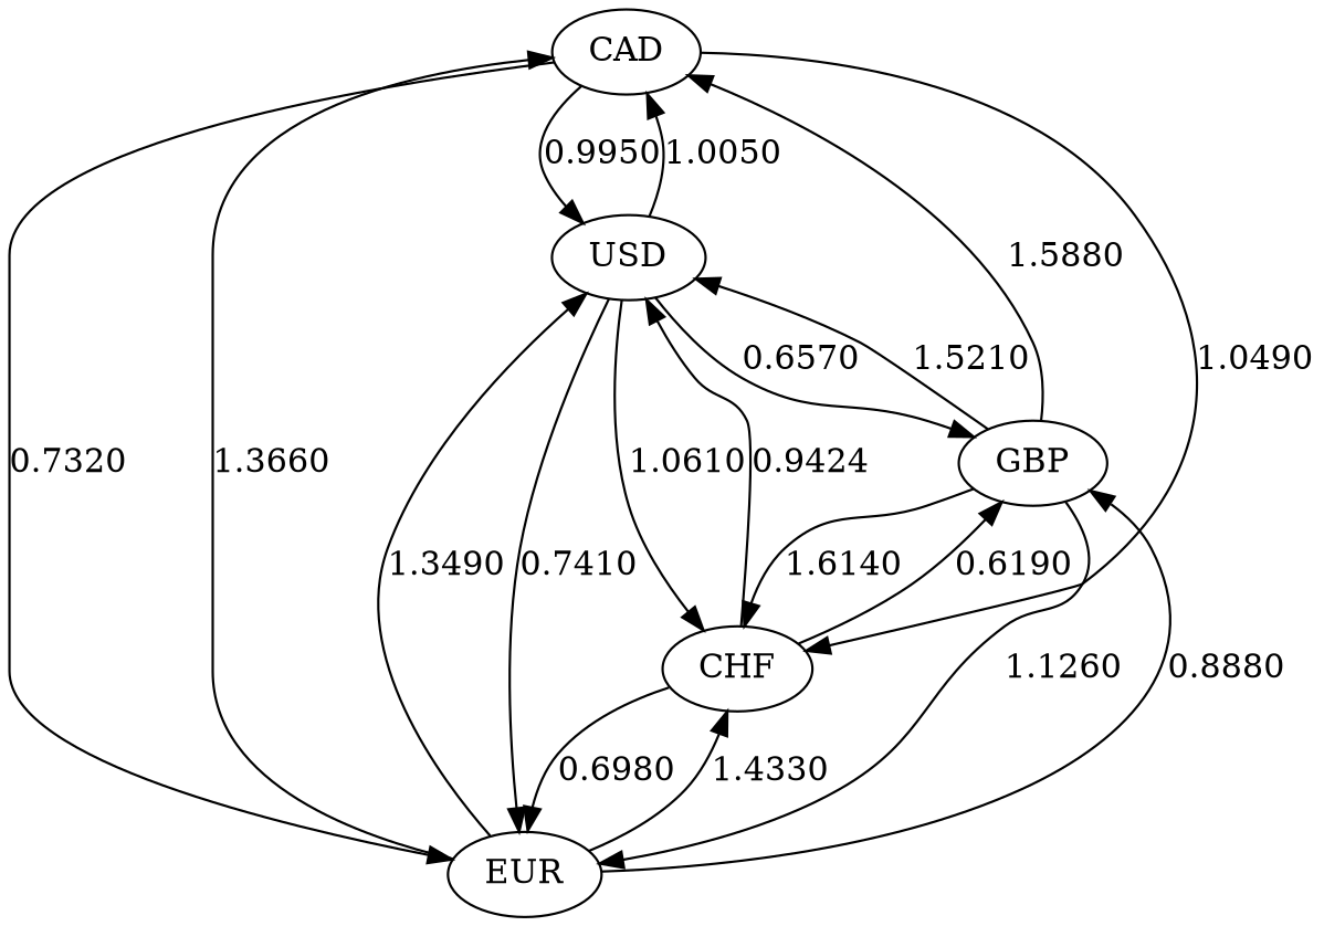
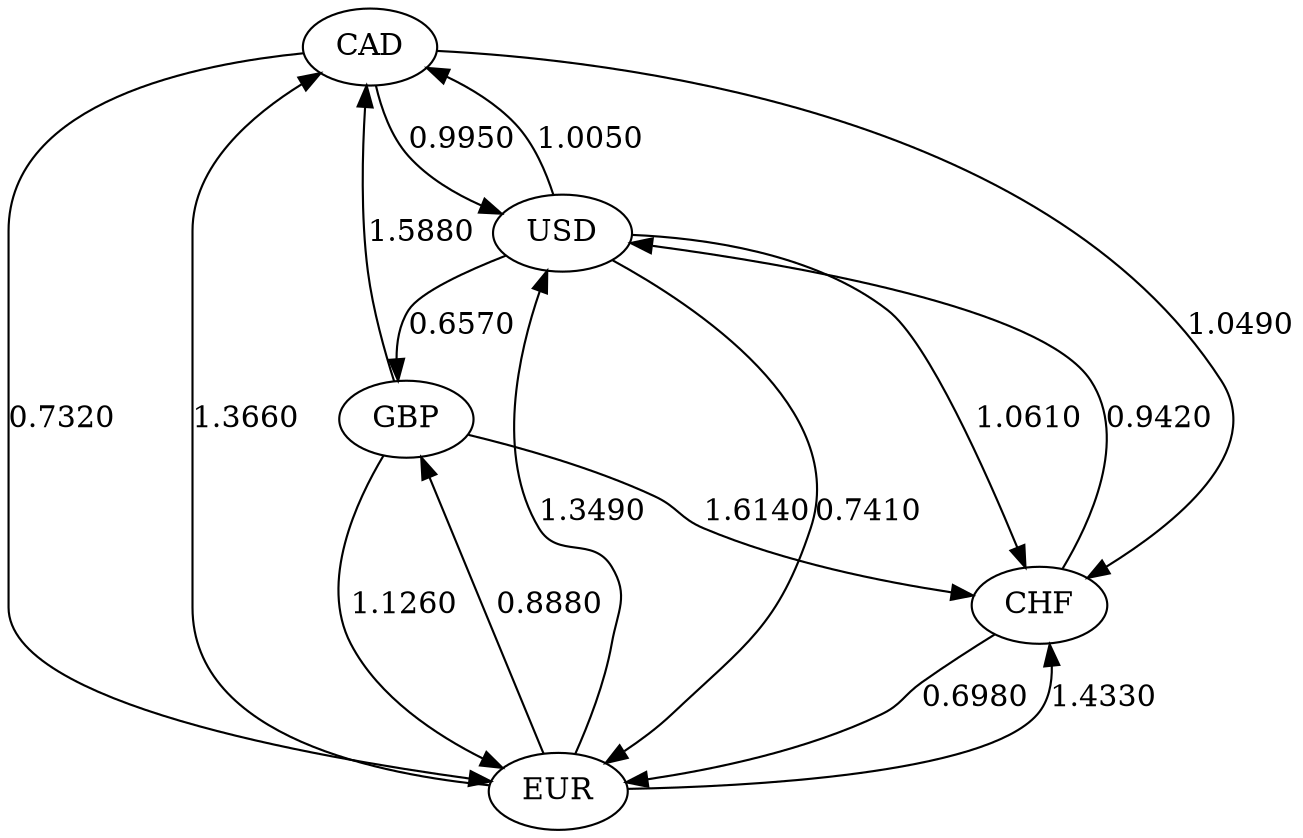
  digraph {
    splines=true
    CAD
    USD
    EUR
    CHF
    GBP
    CAD -> USD [label=0.9950]
    CAD -> EUR [label=0.7320]
    CAD -> CHF [label=1.0490]
    USD -> CAD [label=1.0050]
    USD -> EUR [label=0.7410]
    USD -> CHF [label=1.0610]
    USD -> GBP [label=0.6570]
    EUR -> CAD [label=1.3660]
    EUR -> USD [label=1.3490]
    EUR -> CHF [label=1.4330]
    EUR -> GBP [label=0.8880]
-   CHF -> USD [label=0.9424]
+   CHF -> USD [label=0.9420]
    CHF -> EUR [label=0.6980]
-   CHF -> GBP [label=0.6190]
    GBP -> CAD [label=1.5880]
-   GBP -> USD [label=1.5210]
    GBP -> EUR [label=1.1260]
    GBP -> CHF [label=1.6140]
  }
